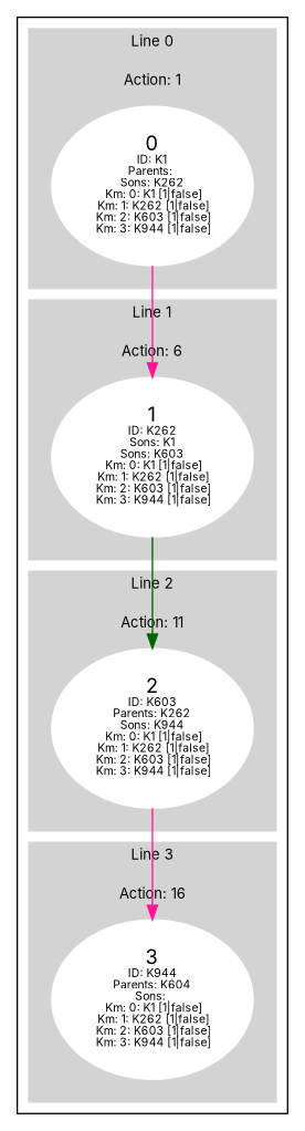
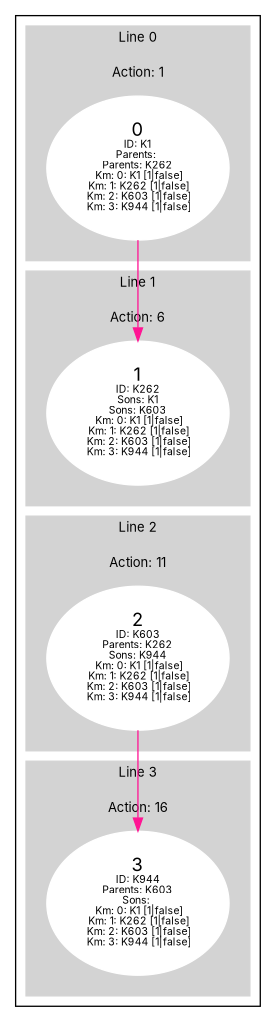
  digraph {
    fontname=Inter
    node [color=white fontname=Inter style=filled]
    edge [color=deeppink fontname=Inter]
-   n1 [label=<0<BR /><FONT POINT-SIZE="8">ID: K1</FONT><BR /><FONT POINT-SIZE="8">Parents: </FONT><BR /><FONT POINT-SIZE="8">Sons: K262</FONT><BR /><FONT POINT-SIZE="8"> Km: 0: K1 [1|false]</FONT><BR /><FONT POINT-SIZE="8"> Km: 1: K262 [1|false]</FONT><BR /><FONT POINT-SIZE="8"> Km: 2: K603 [1|false]</FONT><BR /><FONT POINT-SIZE="8"> Km: 3: K944 [1|false]</FONT>>]
+   n1 [label=<0<BR /><FONT POINT-SIZE="8">ID: K1</FONT><BR /><FONT POINT-SIZE="8">Parents: </FONT><BR /><FONT POINT-SIZE="8">Parents: K262</FONT><BR /><FONT POINT-SIZE="8"> Km: 0: K1 [1|false]</FONT><BR /><FONT POINT-SIZE="8"> Km: 1: K262 [1|false]</FONT><BR /><FONT POINT-SIZE="8"> Km: 2: K603 [1|false]</FONT><BR /><FONT POINT-SIZE="8"> Km: 3: K944 [1|false]</FONT>>]
    n2 [label=<2<BR /><FONT POINT-SIZE="8">ID: K603</FONT><BR /><FONT POINT-SIZE="8">Parents: K262</FONT><BR /><FONT POINT-SIZE="8">Sons: K944</FONT><BR /><FONT POINT-SIZE="8"> Km: 0: K1 [1|false]</FONT><BR /><FONT POINT-SIZE="8"> Km: 1: K262 [1|false]</FONT><BR /><FONT POINT-SIZE="8"> Km: 2: K603 [1|false]</FONT><BR /><FONT POINT-SIZE="8"> Km: 3: K944 [1|false]</FONT>>]
-   n3 [label=<3<BR /><FONT POINT-SIZE="8">ID: K944</FONT><BR /><FONT POINT-SIZE="8">Parents: K604</FONT><BR /><FONT POINT-SIZE="8">Sons: </FONT><BR /><FONT POINT-SIZE="8"> Km: 0: K1 [1|false]</FONT><BR /><FONT POINT-SIZE="8"> Km: 1: K262 [1|false]</FONT><BR /><FONT POINT-SIZE="8"> Km: 2: K603 [1|false]</FONT><BR /><FONT POINT-SIZE="8"> Km: 3: K944 [1|false]</FONT>>]
+   n3 [label=<3<BR /><FONT POINT-SIZE="8">ID: K944</FONT><BR /><FONT POINT-SIZE="8">Parents: K603</FONT><BR /><FONT POINT-SIZE="8">Sons: </FONT><BR /><FONT POINT-SIZE="8"> Km: 0: K1 [1|false]</FONT><BR /><FONT POINT-SIZE="8"> Km: 1: K262 [1|false]</FONT><BR /><FONT POINT-SIZE="8"> Km: 2: K603 [1|false]</FONT><BR /><FONT POINT-SIZE="8"> Km: 3: K944 [1|false]</FONT>>]
    n4 [label=<1<BR /><FONT POINT-SIZE="8">ID: K262</FONT><BR /><FONT POINT-SIZE="8">Sons: K1</FONT><BR /><FONT POINT-SIZE="8">Sons: K603</FONT><BR /><FONT POINT-SIZE="8"> Km: 0: K1 [1|false]</FONT><BR /><FONT POINT-SIZE="8"> Km: 1: K262 [1|false]</FONT><BR /><FONT POINT-SIZE="8"> Km: 2: K603 [1|false]</FONT><BR /><FONT POINT-SIZE="8"> Km: 3: K944 [1|false]</FONT>>]
    subgraph cluster_1 {
      subgraph cluster_2 {
        color=lightgrey
        fontsize=10
        label="Line 0"
        style=filled
        subgraph cluster_3 {
          color=lightgrey
          fontsize=10
          label="Action: 1"
          style=filled
          n1
        }
      }
      subgraph cluster_4 {
        color=lightgrey
        fontsize=10
        label="Line 2"
        style=filled
        subgraph cluster_5 {
          color=lightgrey
          fontsize=10
          label="Action: 11"
          style=filled
          n2
        }
      }
      subgraph cluster_6 {
        color=lightgrey
        fontsize=10
        label="Line 3"
        style=filled
        subgraph cluster_7 {
          color=lightgrey
          fontsize=10
          label="Action: 16"
          style=filled
          n3
        }
      }
      subgraph cluster_8 {
        color=lightgrey
        fontsize=10
        label="Line 1"
        style=filled
        subgraph cluster_9 {
          color=lightgrey
          fontsize=10
          label="Action: 6"
          style=filled
          n4
        }
      }
    }
    n1 -> n4
    n2 -> n3
-   n4 -> n2 [color=darkgreen]
  }
